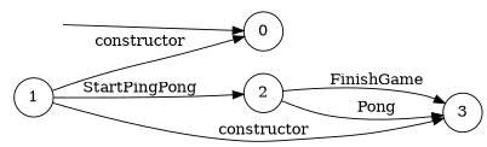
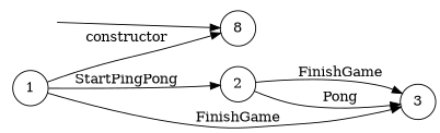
  digraph {
    rankdir=LR
    node [shape=circle]
    "" [shape=plaintext]
-   n2 [label=0]
+   n2 [label=8]
    n3 [label=1]
    n4 [label=2]
    n5 [label=3]
    "" -> n2
    n3 -> n2 [label=constructor]
    n3 -> n4 [label=StartPingPong]
-   n3 -> n5 [label=constructor]
+   n3 -> n5 [label=FinishGame]
    n4 -> n5 [label=FinishGame]
    n4 -> n5 [label=Pong]
  }
